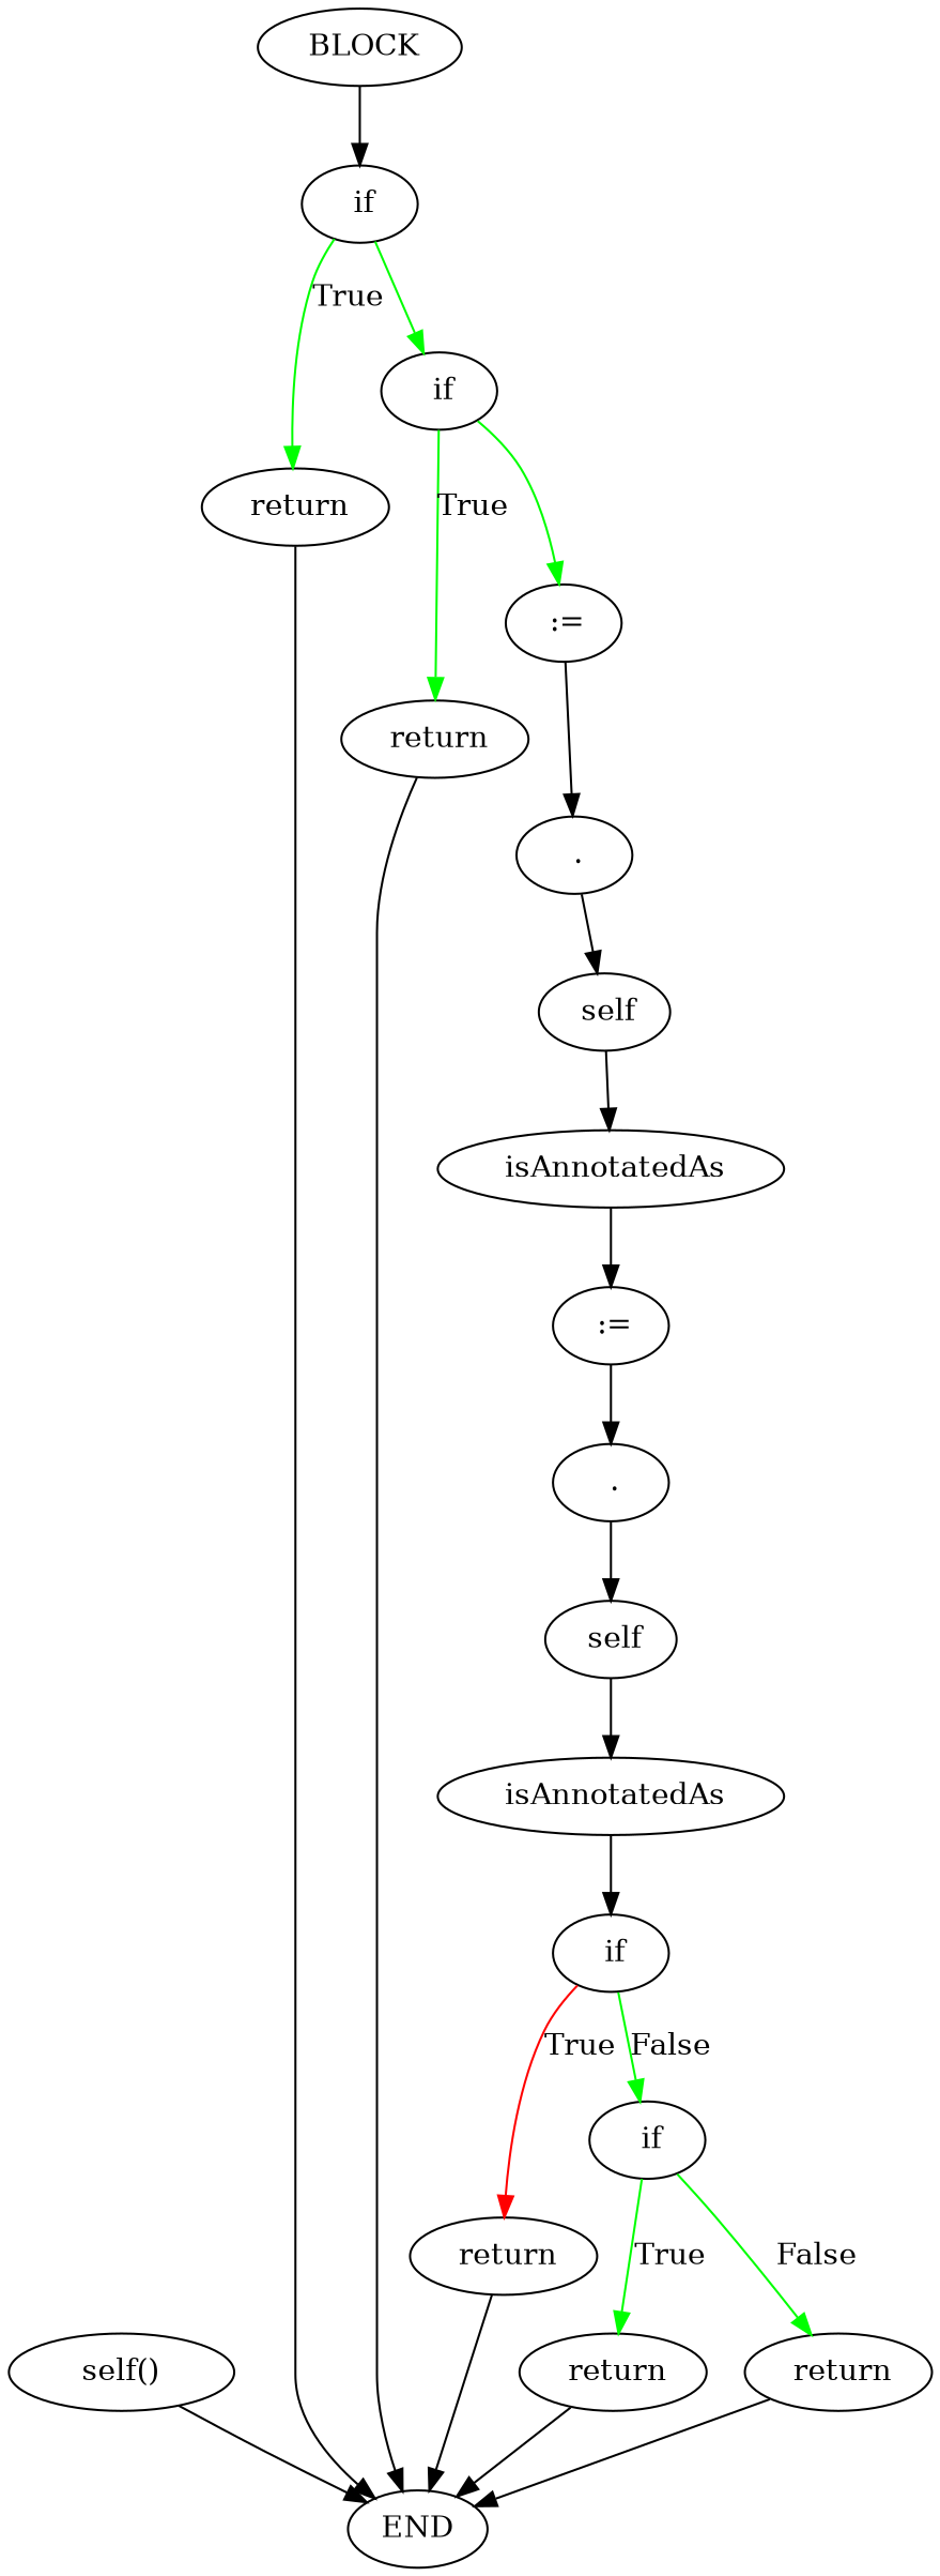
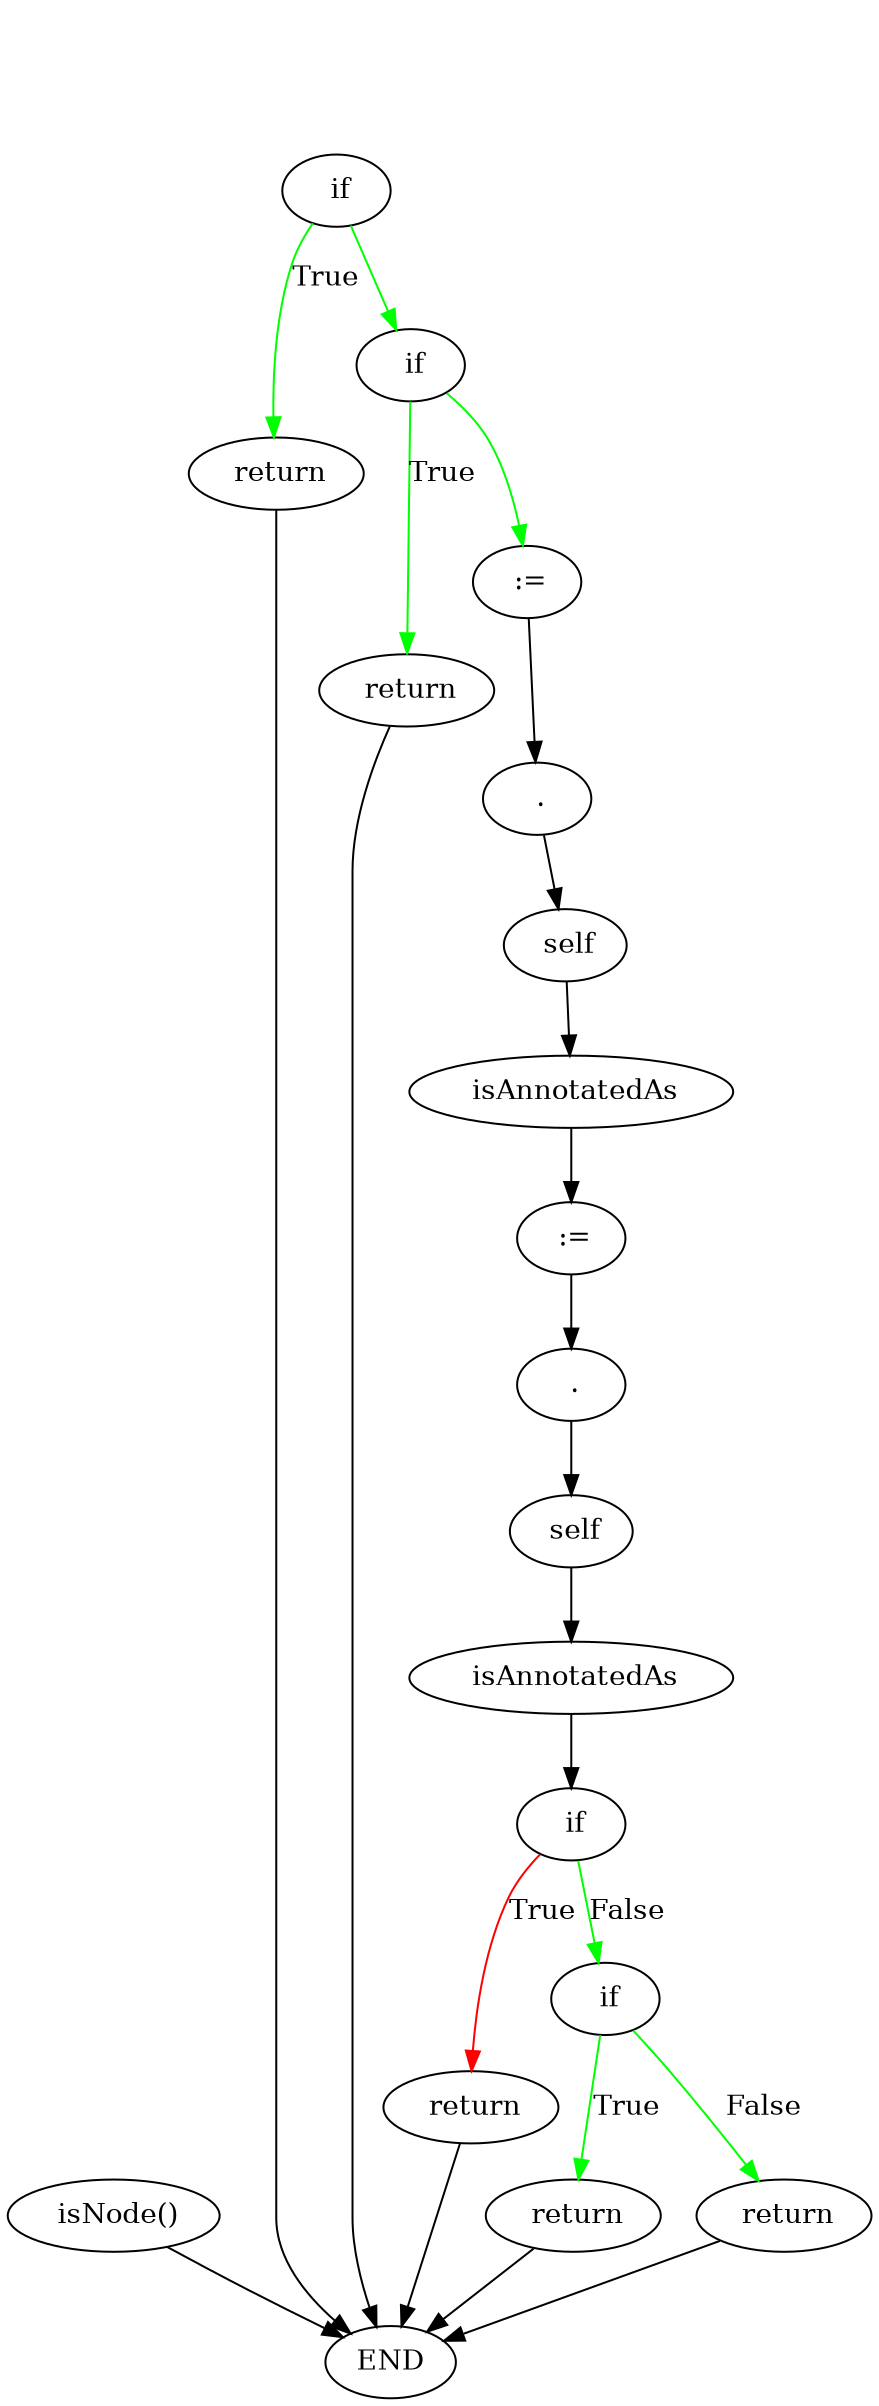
  digraph {
    edge [color=black]
-   n1 [label="self()"]
+   n1 [label=" isNode()"]
    n2 [label=END]
-   n3 [label=" BLOCK"]
    n4 [label=" if"]
    n5 [label=" return"]
    n6 [label=" if"]
    n7 [label=" return"]
    n8 [label=" :="]
    n9 [label=" ."]
    n10 [label=" self"]
    n11 [label=" isAnnotatedAs"]
    n12 [label=" :="]
    n13 [label=" ."]
    n14 [label=" self"]
    n15 [label=" isAnnotatedAs"]
    n16 [label=" if"]
    n17 [label=" return"]
    n18 [label=" if"]
    n19 [label=" return"]
    n20 [label=" return"]
    n1 -> n2
-   n3 -> n4
    n4 -> n5 [color=green label=True]
    n4 -> n6 [color=green]
    n5 -> n2
    n6 -> n7 [color=green label=True]
    n6 -> n8 [color=green]
    n7 -> n2
    n8 -> n9
    n9 -> n10
    n10 -> n11
    n11 -> n12
    n12 -> n13
    n13 -> n14
    n14 -> n15
    n15 -> n16
    n16 -> n17 [color=red label=True]
    n16 -> n18 [color=green label=False]
    n17 -> n2
    n18 -> n19 [color=green label=True]
    n18 -> n20 [color=green label=False]
    n19 -> n2
    n20 -> n2
  }
